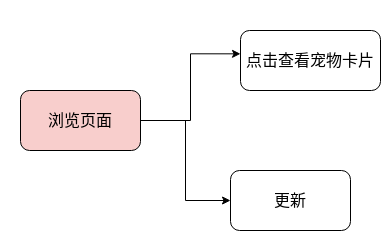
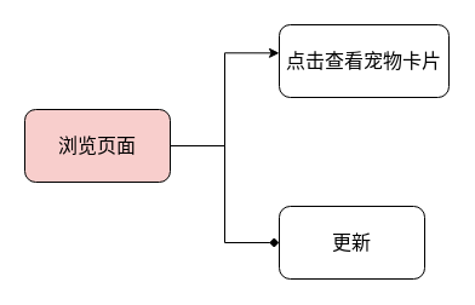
  <mxCell id="0" />
  <mxCell id="1" parent="0" />
- <mxCell id="2" style="edgeStyle=orthogonalEdgeStyle;rounded=0;orthogonalLoop=1;jettySize=auto;html=1;exitX=1;exitY=0.5;exitDx=0;exitDy=0;entryX=0;entryY=0.5;entryDx=0;entryDy=0;" edge="1" parent="1" source="3" target="5"><mxGeometry relative="1" as="geometry" /></mxCell>
+ <mxCell id="2" style="edgeStyle=orthogonalEdgeStyle;rounded=0;orthogonalLoop=1;jettySize=auto;html=1;exitX=1;exitY=0.5;exitDx=0;exitDy=0;entryX=0;entryY=0.5;entryDx=0;entryDy=0;endArrow=diamond;" edge="1" parent="1" source="3" target="5"><mxGeometry relative="1" as="geometry" /></mxCell>
  <mxCell id="3" value="&lt;font style=&quot;font-size: 16px;&quot;&gt;浏览页面&lt;/font&gt;" style="rounded=1;whiteSpace=wrap;html=1;fillColor=#f8cecc;" vertex="1" parent="1"><mxGeometry x="20" y="90" width="120" height="60" as="geometry" /></mxCell>
- <mxCell id="4" value="&lt;font style=&quot;font-size: 16px;&quot;&gt;点击查看宠物卡片&lt;/font&gt;" style="rounded=1;whiteSpace=wrap;html=1;" vertex="1" parent="1"><mxGeometry x="240" y="30" width="140" height="60" as="geometry" /></mxCell>
+ <mxCell id="4" value="&lt;font style=&quot;font-size: 16px;&quot;&gt;点击查看宠物卡片&lt;/font&gt;" style="rounded=1;whiteSpace=wrap;html=1;" vertex="1" parent="1"><mxGeometry x="230" y="20" width="140" height="60" as="geometry" /></mxCell>
  <mxCell id="5" value="&lt;font style=&quot;font-size: 16px;&quot;&gt;更新&lt;/font&gt;" style="rounded=1;whiteSpace=wrap;html=1;" vertex="1" parent="1"><mxGeometry x="230" y="170" width="120" height="60" as="geometry" /></mxCell>
  <mxCell id="6" style="edgeStyle=orthogonalEdgeStyle;rounded=0;orthogonalLoop=1;jettySize=auto;html=1;exitX=1;exitY=0.5;exitDx=0;exitDy=0;entryX=0;entryY=0.389;entryDx=0;entryDy=0;entryPerimeter=0;" edge="1" parent="1" source="3" target="4"><mxGeometry relative="1" as="geometry" /></mxCell>
